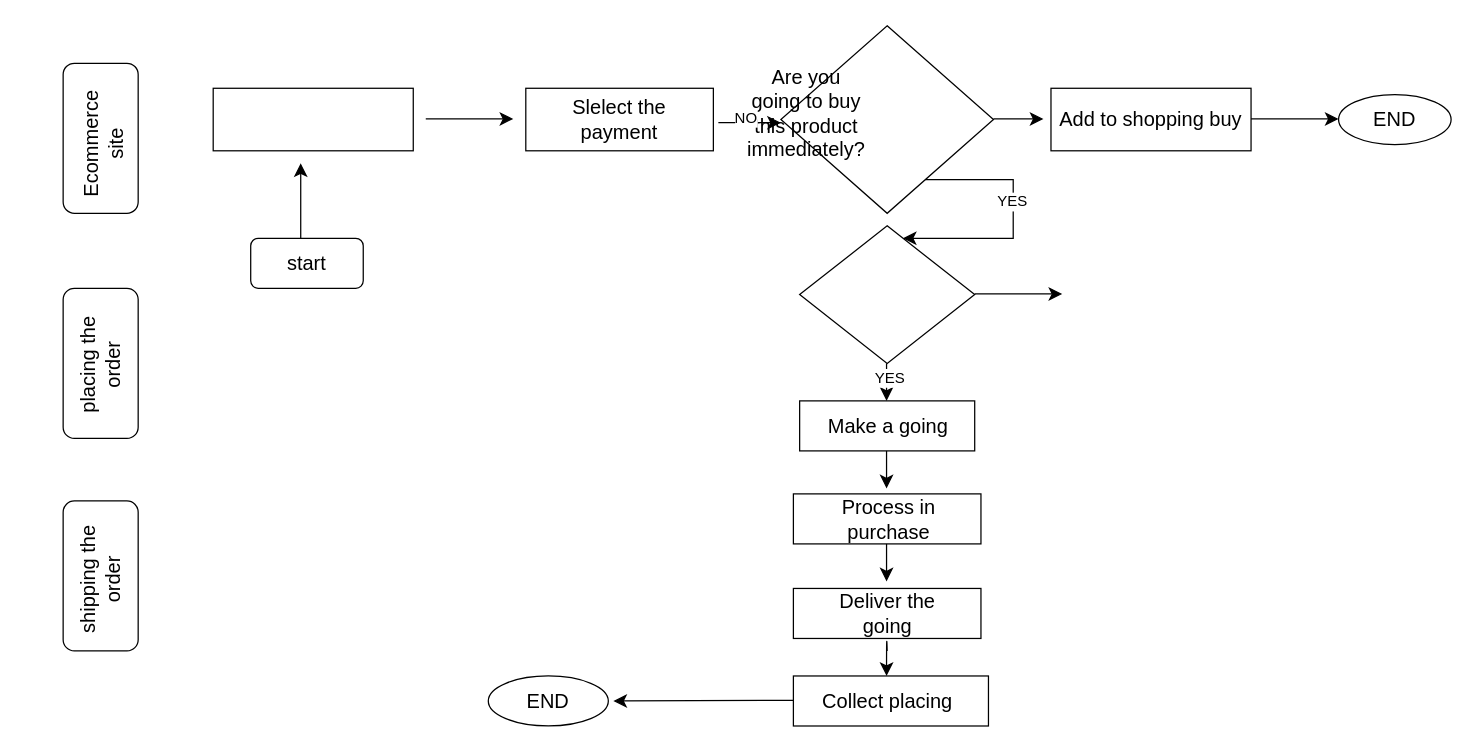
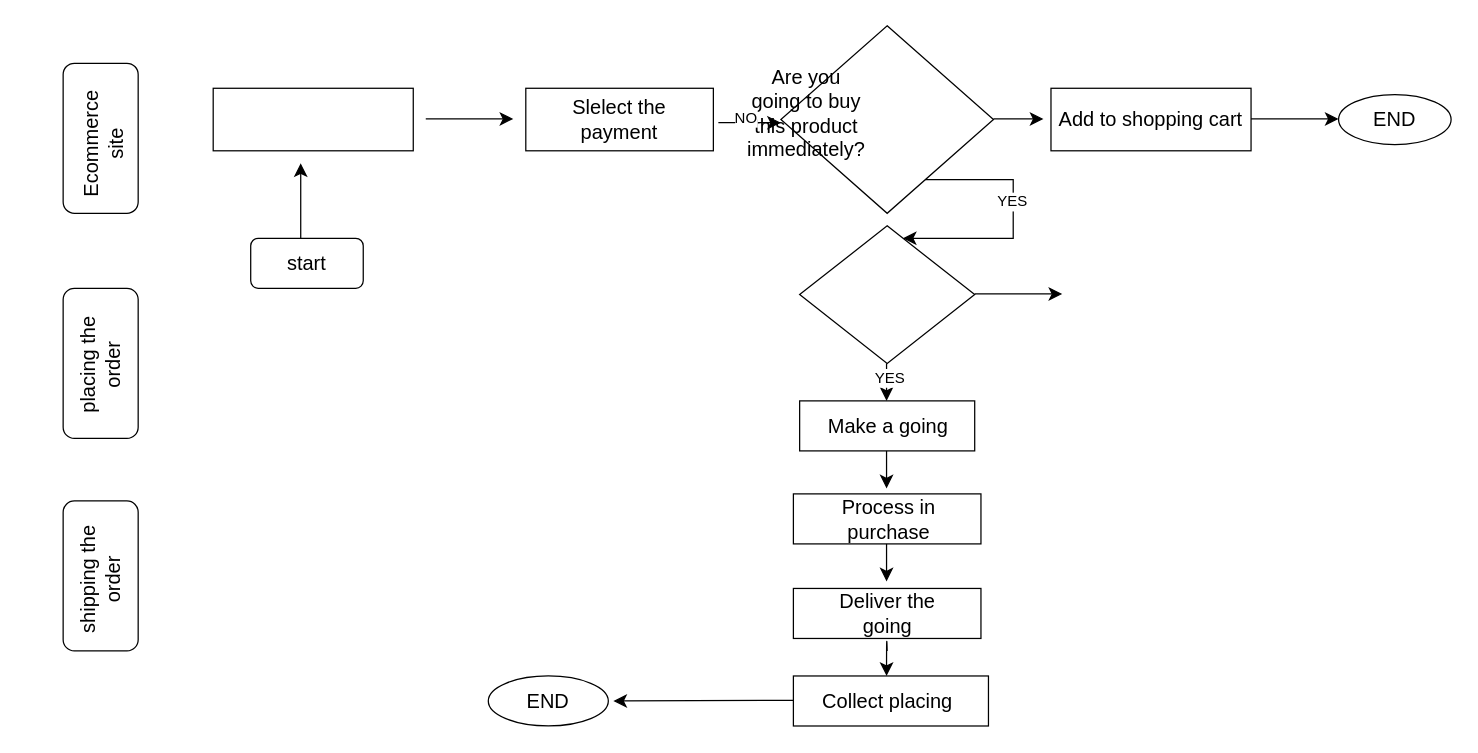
  <mxCell id="0" />
  <mxCell id="1" parent="0" />
  <mxCell id="2" value="" style="rounded=1;whiteSpace=wrap;html=1;direction=south;" vertex="1" parent="1"><mxGeometry x="50" y="400" width="60" height="120" as="geometry" /></mxCell>
  <mxCell id="3" value="" style="rounded=1;whiteSpace=wrap;html=1;direction=south;" vertex="1" parent="1"><mxGeometry x="50" y="230" width="60" height="120" as="geometry" /></mxCell>
  <mxCell id="4" value="" style="rounded=1;whiteSpace=wrap;html=1;direction=south;" vertex="1" parent="1"><mxGeometry x="50" y="50" width="60" height="120" as="geometry" /></mxCell>
  <mxCell id="5" value="shipping the order" style="text;strokeColor=none;fillColor=none;html=1;align=center;verticalAlign=middle;whiteSpace=wrap;rounded=0;fontSize=16;rotation=270;" vertex="1" parent="1"><mxGeometry x="24.38" y="434.38" width="110" height="56.25" as="geometry" /></mxCell>
  <mxCell id="6" value="placing the order" style="text;strokeColor=none;fillColor=none;html=1;align=center;verticalAlign=middle;whiteSpace=wrap;rounded=0;fontSize=16;rotation=270;" vertex="1" parent="1"><mxGeometry x="20.31" y="271.57" width="119.38" height="38.43" as="geometry" /></mxCell>
  <mxCell id="7" value="Ecommerce site" style="text;strokeColor=none;fillColor=none;html=1;align=center;verticalAlign=middle;whiteSpace=wrap;rounded=0;fontSize=16;rotation=270;" vertex="1" parent="1"><mxGeometry x="57.5" y="97.5" width="50" height="35" as="geometry" /></mxCell>
  <mxCell id="8" value="" style="rounded=1;whiteSpace=wrap;html=1;" vertex="1" parent="1"><mxGeometry x="200" y="190" width="90" height="40" as="geometry" /></mxCell>
  <mxCell id="9" value="start" style="text;strokeColor=none;fillColor=none;html=1;align=center;verticalAlign=middle;whiteSpace=wrap;rounded=0;fontSize=16;" vertex="1" parent="1"><mxGeometry x="215" y="195" width="60" height="30" as="geometry" /></mxCell>
  <mxCell id="10" value="" style="edgeStyle=none;orthogonalLoop=1;jettySize=auto;html=1;rounded=0;fontSize=12;startSize=8;endSize=8;curved=1;" edge="1" parent="1"><mxGeometry width="140" relative="1" as="geometry"><mxPoint x="240" y="190" as="sourcePoint" /><mxPoint x="240" y="130" as="targetPoint" /><Array as="points" /></mxGeometry></mxCell>
  <mxCell id="11" value="" style="rounded=0;whiteSpace=wrap;html=1;" vertex="1" parent="1"><mxGeometry x="170" y="70" width="160" height="50" as="geometry" /></mxCell>
  <mxCell id="12" value="" style="rounded=0;whiteSpace=wrap;html=1;" vertex="1" parent="1"><mxGeometry x="420" y="70" width="150" height="50" as="geometry" /></mxCell>
  <mxCell id="13" value="" style="edgeStyle=none;orthogonalLoop=1;jettySize=auto;html=1;rounded=0;fontSize=12;startSize=8;endSize=8;curved=1;" edge="1" parent="1"><mxGeometry width="140" relative="1" as="geometry"><mxPoint x="340" y="94.5" as="sourcePoint" /><mxPoint x="410" y="94.5" as="targetPoint" /><Array as="points" /></mxGeometry></mxCell>
  <mxCell id="14" style="edgeStyle=none;curved=1;rounded=0;orthogonalLoop=1;jettySize=auto;html=1;exitX=1;exitY=1;exitDx=0;exitDy=0;fontSize=12;startSize=8;endSize=8;" edge="1" parent="1"><mxGeometry relative="1" as="geometry"><mxPoint x="792.5" y="125" as="sourcePoint" /><mxPoint x="792.5" y="125" as="targetPoint" /></mxGeometry></mxCell>
  <mxCell id="15" value="Slelect the payment" style="text;strokeColor=none;fillColor=none;html=1;align=center;verticalAlign=middle;whiteSpace=wrap;rounded=0;fontSize=16;" vertex="1" parent="1"><mxGeometry x="425" y="80" width="140" height="30" as="geometry" /></mxCell>
  <mxCell id="16" style="edgeStyle=none;curved=1;rounded=0;orthogonalLoop=1;jettySize=auto;html=1;exitX=1;exitY=0.5;exitDx=0;exitDy=0;fontSize=12;startSize=8;endSize=8;" edge="1" parent="1" source="17"><mxGeometry relative="1" as="geometry"><mxPoint x="770" y="90" as="targetPoint" /></mxGeometry></mxCell>
  <mxCell id="17" value="" style="rhombus;whiteSpace=wrap;html=1;" vertex="1" parent="1"><mxGeometry x="624" width="170" height="150" as="geometry" y="20" /></mxCell>
  <mxCell id="18" value="Are you going to buy this product immediately?" style="text;strokeColor=none;fillColor=none;html=1;align=center;verticalAlign=middle;whiteSpace=wrap;rounded=0;fontSize=16;" vertex="1" parent="1"><mxGeometry x="631.5" y="47.5" width="25" height="85" as="geometry" /></mxCell>
  <mxCell id="19" style="edgeStyle=none;curved=1;rounded=0;orthogonalLoop=1;jettySize=auto;html=1;exitX=1;exitY=0.75;exitDx=0;exitDy=0;fontSize=12;startSize=8;endSize=8;" edge="1" parent="1" source="18" target="18"><mxGeometry relative="1" as="geometry" /></mxCell>
  <mxCell id="20" value="" style="edgeStyle=none;orthogonalLoop=1;jettySize=auto;html=1;rounded=0;fontSize=12;startSize=8;endSize=8;curved=1;" edge="1" parent="1"><mxGeometry width="140" relative="1" as="geometry"><mxPoint x="574" y="97.5" as="sourcePoint" /><mxPoint x="624" y="97.5" as="targetPoint" /><Array as="points"><mxPoint x="604" y="97.5" /></Array></mxGeometry></mxCell>
  <mxCell id="21" value="NO" style="edgeLabel;html=1;align=center;verticalAlign=middle;resizable=0;points=[];fontSize=12;" vertex="1" connectable="0" parent="20"><mxGeometry x="-0.176" y="4" relative="1" as="geometry"><mxPoint as="offset" /></mxGeometry></mxCell>
  <mxCell id="22" value="" style="edgeStyle=none;orthogonalLoop=1;jettySize=auto;html=1;rounded=0;fontSize=12;startSize=8;endSize=8;curved=1;" edge="1" parent="1"><mxGeometry width="140" relative="1" as="geometry"><mxPoint x="794" y="94.5" as="sourcePoint" /><mxPoint x="834" y="94.5" as="targetPoint" /><Array as="points" /></mxGeometry></mxCell>
  <mxCell id="23" value="" style="rounded=0;whiteSpace=wrap;html=1;" vertex="1" parent="1"><mxGeometry x="840" y="70" width="160" height="50" as="geometry" /></mxCell>
- <mxCell id="24" value="Add to shopping buy" style="text;strokeColor=none;fillColor=none;html=1;align=center;verticalAlign=middle;whiteSpace=wrap;rounded=0;fontSize=16;" vertex="1" parent="1"><mxGeometry x="845" y="80" width="150" height="30" as="geometry" /></mxCell>
+ <mxCell id="24" value="Add to shopping cart" style="text;strokeColor=none;fillColor=none;html=1;align=center;verticalAlign=middle;whiteSpace=wrap;rounded=0;fontSize=16;" vertex="1" parent="1"><mxGeometry x="845" y="80" width="150" height="30" as="geometry" /></mxCell>
  <mxCell id="25" value="" style="edgeStyle=none;orthogonalLoop=1;jettySize=auto;html=1;rounded=0;fontSize=12;startSize=8;endSize=8;curved=1;" edge="1" parent="1"><mxGeometry width="140" relative="1" as="geometry"><mxPoint x="1000" y="94.5" as="sourcePoint" /><mxPoint x="1070" y="94.5" as="targetPoint" /><Array as="points"><mxPoint x="1030" y="94.5" /></Array></mxGeometry></mxCell>
  <mxCell id="26" value="" style="ellipse;whiteSpace=wrap;html=1;" vertex="1" parent="1"><mxGeometry x="1070" y="75" width="90" height="40" as="geometry" /></mxCell>
  <mxCell id="27" value="END" style="text;strokeColor=none;fillColor=none;html=1;align=center;verticalAlign=middle;whiteSpace=wrap;rounded=0;fontSize=16;" vertex="1" parent="1"><mxGeometry x="1085" y="80" width="60" height="30" as="geometry" /></mxCell>
  <mxCell id="28" value="" style="edgeStyle=segmentEdgeStyle;endArrow=classic;html=1;curved=0;rounded=0;endSize=8;startSize=8;sourcePerimeterSpacing=0;targetPerimeterSpacing=0;fontSize=12;" edge="1" parent="1"><mxGeometry width="140" relative="1" as="geometry"><mxPoint x="739.37" y="143" as="sourcePoint" /><mxPoint x="721.497" y="190" as="targetPoint" /><Array as="points"><mxPoint x="809.77" y="143" /><mxPoint x="809.77" y="190" /></Array></mxGeometry></mxCell>
  <mxCell id="29" value="YES" style="edgeLabel;html=1;align=center;verticalAlign=middle;resizable=0;points=[];fontSize=12;" vertex="1" connectable="0" parent="28"><mxGeometry x="-0.144" y="-1" relative="1" as="geometry"><mxPoint as="offset" /></mxGeometry></mxCell>
  <mxCell id="30" value="" style="rhombus;whiteSpace=wrap;html=1;" vertex="1" parent="1"><mxGeometry x="639" y="180" width="140" height="110" as="geometry" /></mxCell>
  <mxCell id="31" value="" style="edgeStyle=none;orthogonalLoop=1;jettySize=auto;html=1;rounded=0;fontSize=12;startSize=8;endSize=8;curved=1;" edge="1" parent="1"><mxGeometry width="140" relative="1" as="geometry"><mxPoint x="709.5" y="300" as="sourcePoint" /><mxPoint x="710" y="300" as="targetPoint" /><Array as="points" /></mxGeometry></mxCell>
  <mxCell id="32" value="" style="edgeStyle=none;orthogonalLoop=1;jettySize=auto;html=1;rounded=0;fontSize=12;startSize=8;endSize=8;curved=1;" edge="1" parent="1"><mxGeometry width="140" relative="1" as="geometry"><mxPoint x="708.5" y="290" as="sourcePoint" /><mxPoint x="708.5" y="320" as="targetPoint" /><Array as="points" /></mxGeometry></mxCell>
  <mxCell id="33" value="YES" style="edgeLabel;html=1;align=center;verticalAlign=middle;resizable=0;points=[];fontSize=12;" vertex="1" connectable="0" parent="32"><mxGeometry x="-0.293" y="2" relative="1" as="geometry"><mxPoint as="offset" /></mxGeometry></mxCell>
  <mxCell id="34" value="" style="rounded=0;whiteSpace=wrap;html=1;" vertex="1" parent="1"><mxGeometry x="639" y="320" width="140" height="40" as="geometry" /></mxCell>
  <mxCell id="35" value="" style="edgeStyle=none;orthogonalLoop=1;jettySize=auto;html=1;rounded=0;fontSize=12;startSize=8;endSize=8;curved=1;" edge="1" parent="1"><mxGeometry width="140" relative="1" as="geometry"><mxPoint x="708.5" y="360" as="sourcePoint" /><mxPoint x="708.5" y="390" as="targetPoint" /><Array as="points" /></mxGeometry></mxCell>
  <mxCell id="36" value="" style="rounded=0;whiteSpace=wrap;html=1;" vertex="1" parent="1"><mxGeometry x="634" y="394.38" width="150" height="40" as="geometry" /></mxCell>
  <mxCell id="37" value="" style="edgeStyle=none;orthogonalLoop=1;jettySize=auto;html=1;rounded=0;fontSize=12;startSize=8;endSize=8;curved=1;" edge="1" parent="1"><mxGeometry width="140" relative="1" as="geometry"><mxPoint x="708.5" y="434.38" as="sourcePoint" /><mxPoint x="708.5" y="464.38" as="targetPoint" /><Array as="points" /></mxGeometry></mxCell>
  <mxCell id="38" value="" style="rounded=0;whiteSpace=wrap;html=1;" vertex="1" parent="1"><mxGeometry x="634" y="470" width="150" height="40" as="geometry" /></mxCell>
  <mxCell id="39" value="" style="edgeStyle=none;orthogonalLoop=1;jettySize=auto;html=1;rounded=0;fontSize=12;startSize=8;endSize=8;curved=1;" edge="1" parent="1"><mxGeometry width="140" relative="1" as="geometry"><mxPoint x="709" y="520" as="sourcePoint" /><mxPoint x="708.5" y="540" as="targetPoint" /><Array as="points"><mxPoint x="708.5" y="500" /></Array></mxGeometry></mxCell>
  <mxCell id="40" value="" style="rounded=0;whiteSpace=wrap;html=1;" vertex="1" parent="1"><mxGeometry x="634" y="540" width="156" height="40" as="geometry" /></mxCell>
  <mxCell id="41" style="edgeStyle=none;curved=1;rounded=0;orthogonalLoop=1;jettySize=auto;html=1;exitX=1;exitY=0.5;exitDx=0;exitDy=0;fontSize=12;startSize=8;endSize=8;" edge="1" parent="1" source="40" target="40"><mxGeometry relative="1" as="geometry" /></mxCell>
  <mxCell id="42" value="" style="edgeStyle=none;orthogonalLoop=1;jettySize=auto;html=1;rounded=0;fontSize=12;startSize=8;endSize=8;curved=1;" edge="1" parent="1"><mxGeometry width="140" relative="1" as="geometry"><mxPoint x="634" y="559.5" as="sourcePoint" /><mxPoint x="490" y="560" as="targetPoint" /><Array as="points" /></mxGeometry></mxCell>
  <mxCell id="43" value="" style="ellipse;whiteSpace=wrap;html=1;" vertex="1" parent="1"><mxGeometry x="390" y="540" width="96" height="40" as="geometry" /></mxCell>
  <mxCell id="44" value="END" style="text;strokeColor=none;fillColor=none;html=1;align=center;verticalAlign=middle;whiteSpace=wrap;rounded=0;fontSize=16;" vertex="1" parent="1"><mxGeometry x="408" y="545" width="60" height="30" as="geometry" /></mxCell>
  <mxCell id="45" value="Collect placing" style="text;strokeColor=none;fillColor=none;html=1;align=center;verticalAlign=middle;whiteSpace=wrap;rounded=0;fontSize=16;" vertex="1" parent="1"><mxGeometry x="644.75" y="545" width="128.5" height="30" as="geometry" /></mxCell>
  <mxCell id="46" value="Deliver the going" style="text;strokeColor=none;fillColor=none;html=1;align=center;verticalAlign=middle;whiteSpace=wrap;rounded=0;fontSize=16;" vertex="1" parent="1"><mxGeometry x="650.75" y="475" width="116.5" height="30" as="geometry" /></mxCell>
  <mxCell id="47" value="Process in purchase" style="text;strokeColor=none;fillColor=none;html=1;align=center;verticalAlign=middle;whiteSpace=wrap;rounded=0;fontSize=16;" vertex="1" parent="1"><mxGeometry x="650.75" y="400" width="119.25" height="30" as="geometry" /></mxCell>
  <mxCell id="48" value="Make a going" style="text;strokeColor=none;fillColor=none;html=1;align=center;verticalAlign=middle;whiteSpace=wrap;rounded=0;fontSize=16;" vertex="1" parent="1"><mxGeometry x="650" y="325" width="120" height="30" as="geometry" /></mxCell>
  <mxCell id="49" value="" style="edgeStyle=none;orthogonalLoop=1;jettySize=auto;html=1;rounded=0;fontSize=12;startSize=8;endSize=8;curved=1;" edge="1" parent="1"><mxGeometry width="140" relative="1" as="geometry"><mxPoint x="779" y="234.5" as="sourcePoint" /><mxPoint x="849" y="234.5" as="targetPoint" /><Array as="points" /></mxGeometry></mxCell>
